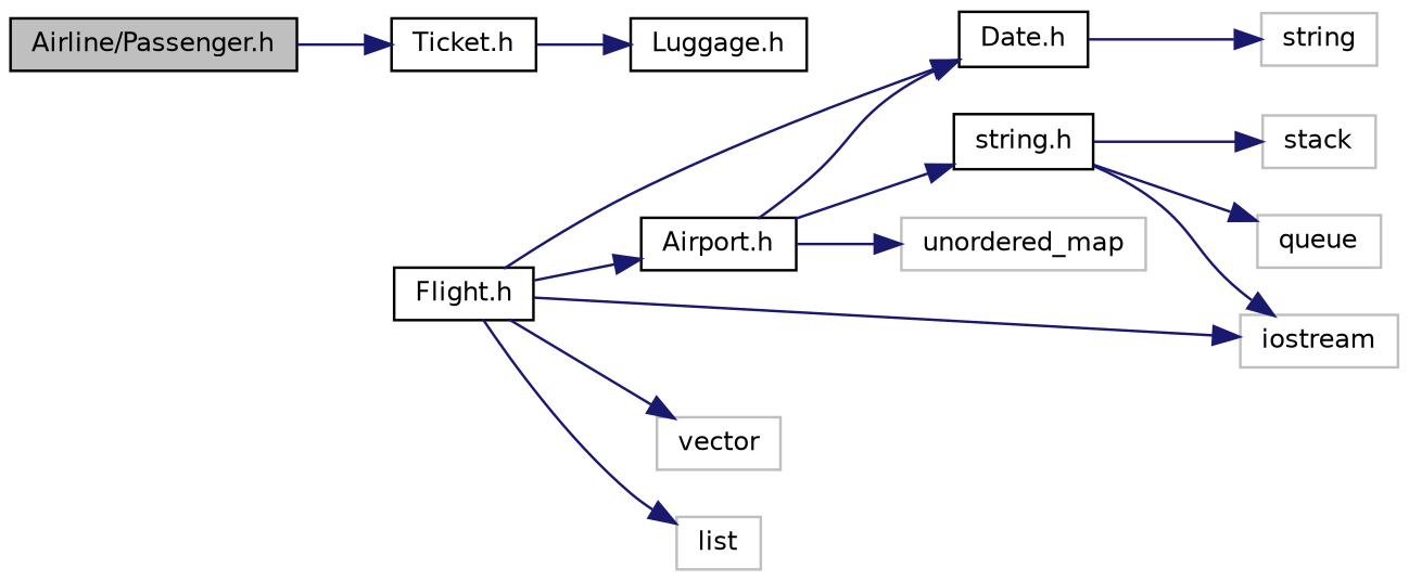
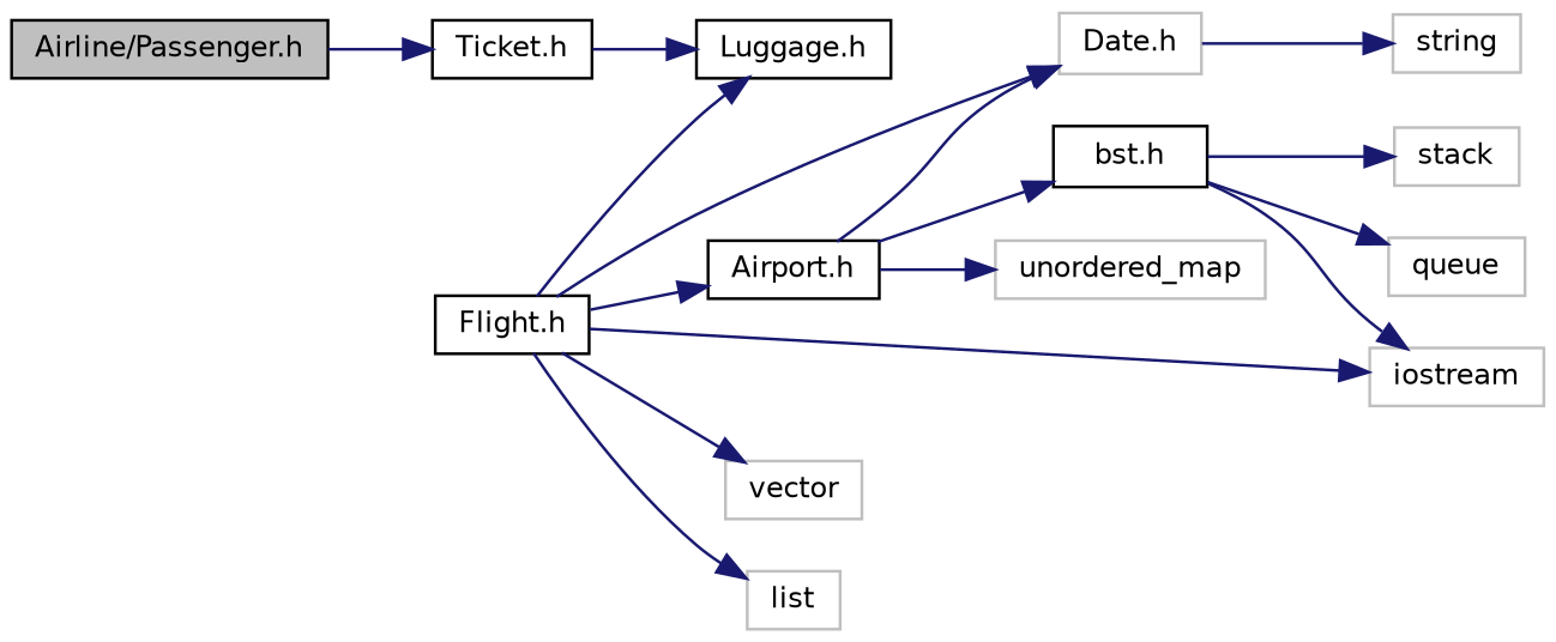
  digraph {
    rankdir=LR
    node [color=black fontname=Helvetica fontsize=10 shape=record]
    edge [color=midnightblue fontname=Helvetica fontsize=10 labelfontname=Helvetica labelfontsize=10 style=solid]
    n1 [fillcolor=grey75 fontcolor=black height=0.2 label="Airline/Passenger.h" style=filled width=0.4]
    n2 [height=0.2 label="Ticket.h" width=0.4]
    n3 [height=0.2 label="Luggage.h" width=0.4]
    n4 [height=0.2 label="Flight.h" width=0.4]
-   n5 [height=0.2 label="Date.h" width=0.4]
+   n5 [color=grey75 height=0.2 label="Date.h" width=0.4]
    n6 [height=0.2 label="Airport.h" width=0.4]
    n7 [color=grey75 height=0.2 label=iostream width=0.4]
    n8 [color=grey75 height=0.2 label=vector width=0.4]
    n9 [color=grey75 height=0.2 label=list width=0.4]
    n10 [color=grey75 height=0.2 label=string width=0.4]
-   n11 [height=0.2 label="string.h" width=0.4]
+   n11 [height=0.2 label="bst.h" width=0.4]
    n12 [color=grey75 height=0.2 label=unordered_map width=0.4]
    n13 [color=grey75 height=0.2 label=stack width=0.4]
    n14 [color=grey75 height=0.2 label=queue width=0.4]
    n1 -> n2
    n2 -> n3
+   n4 -> n3
    n4 -> n5
    n4 -> n6
    n4 -> n7
    n4 -> n8
    n4 -> n9
    n5 -> n10
    n6 -> n5
    n6 -> n11
    n6 -> n12
    n11 -> n7
    n11 -> n13
    n11 -> n14
  }
